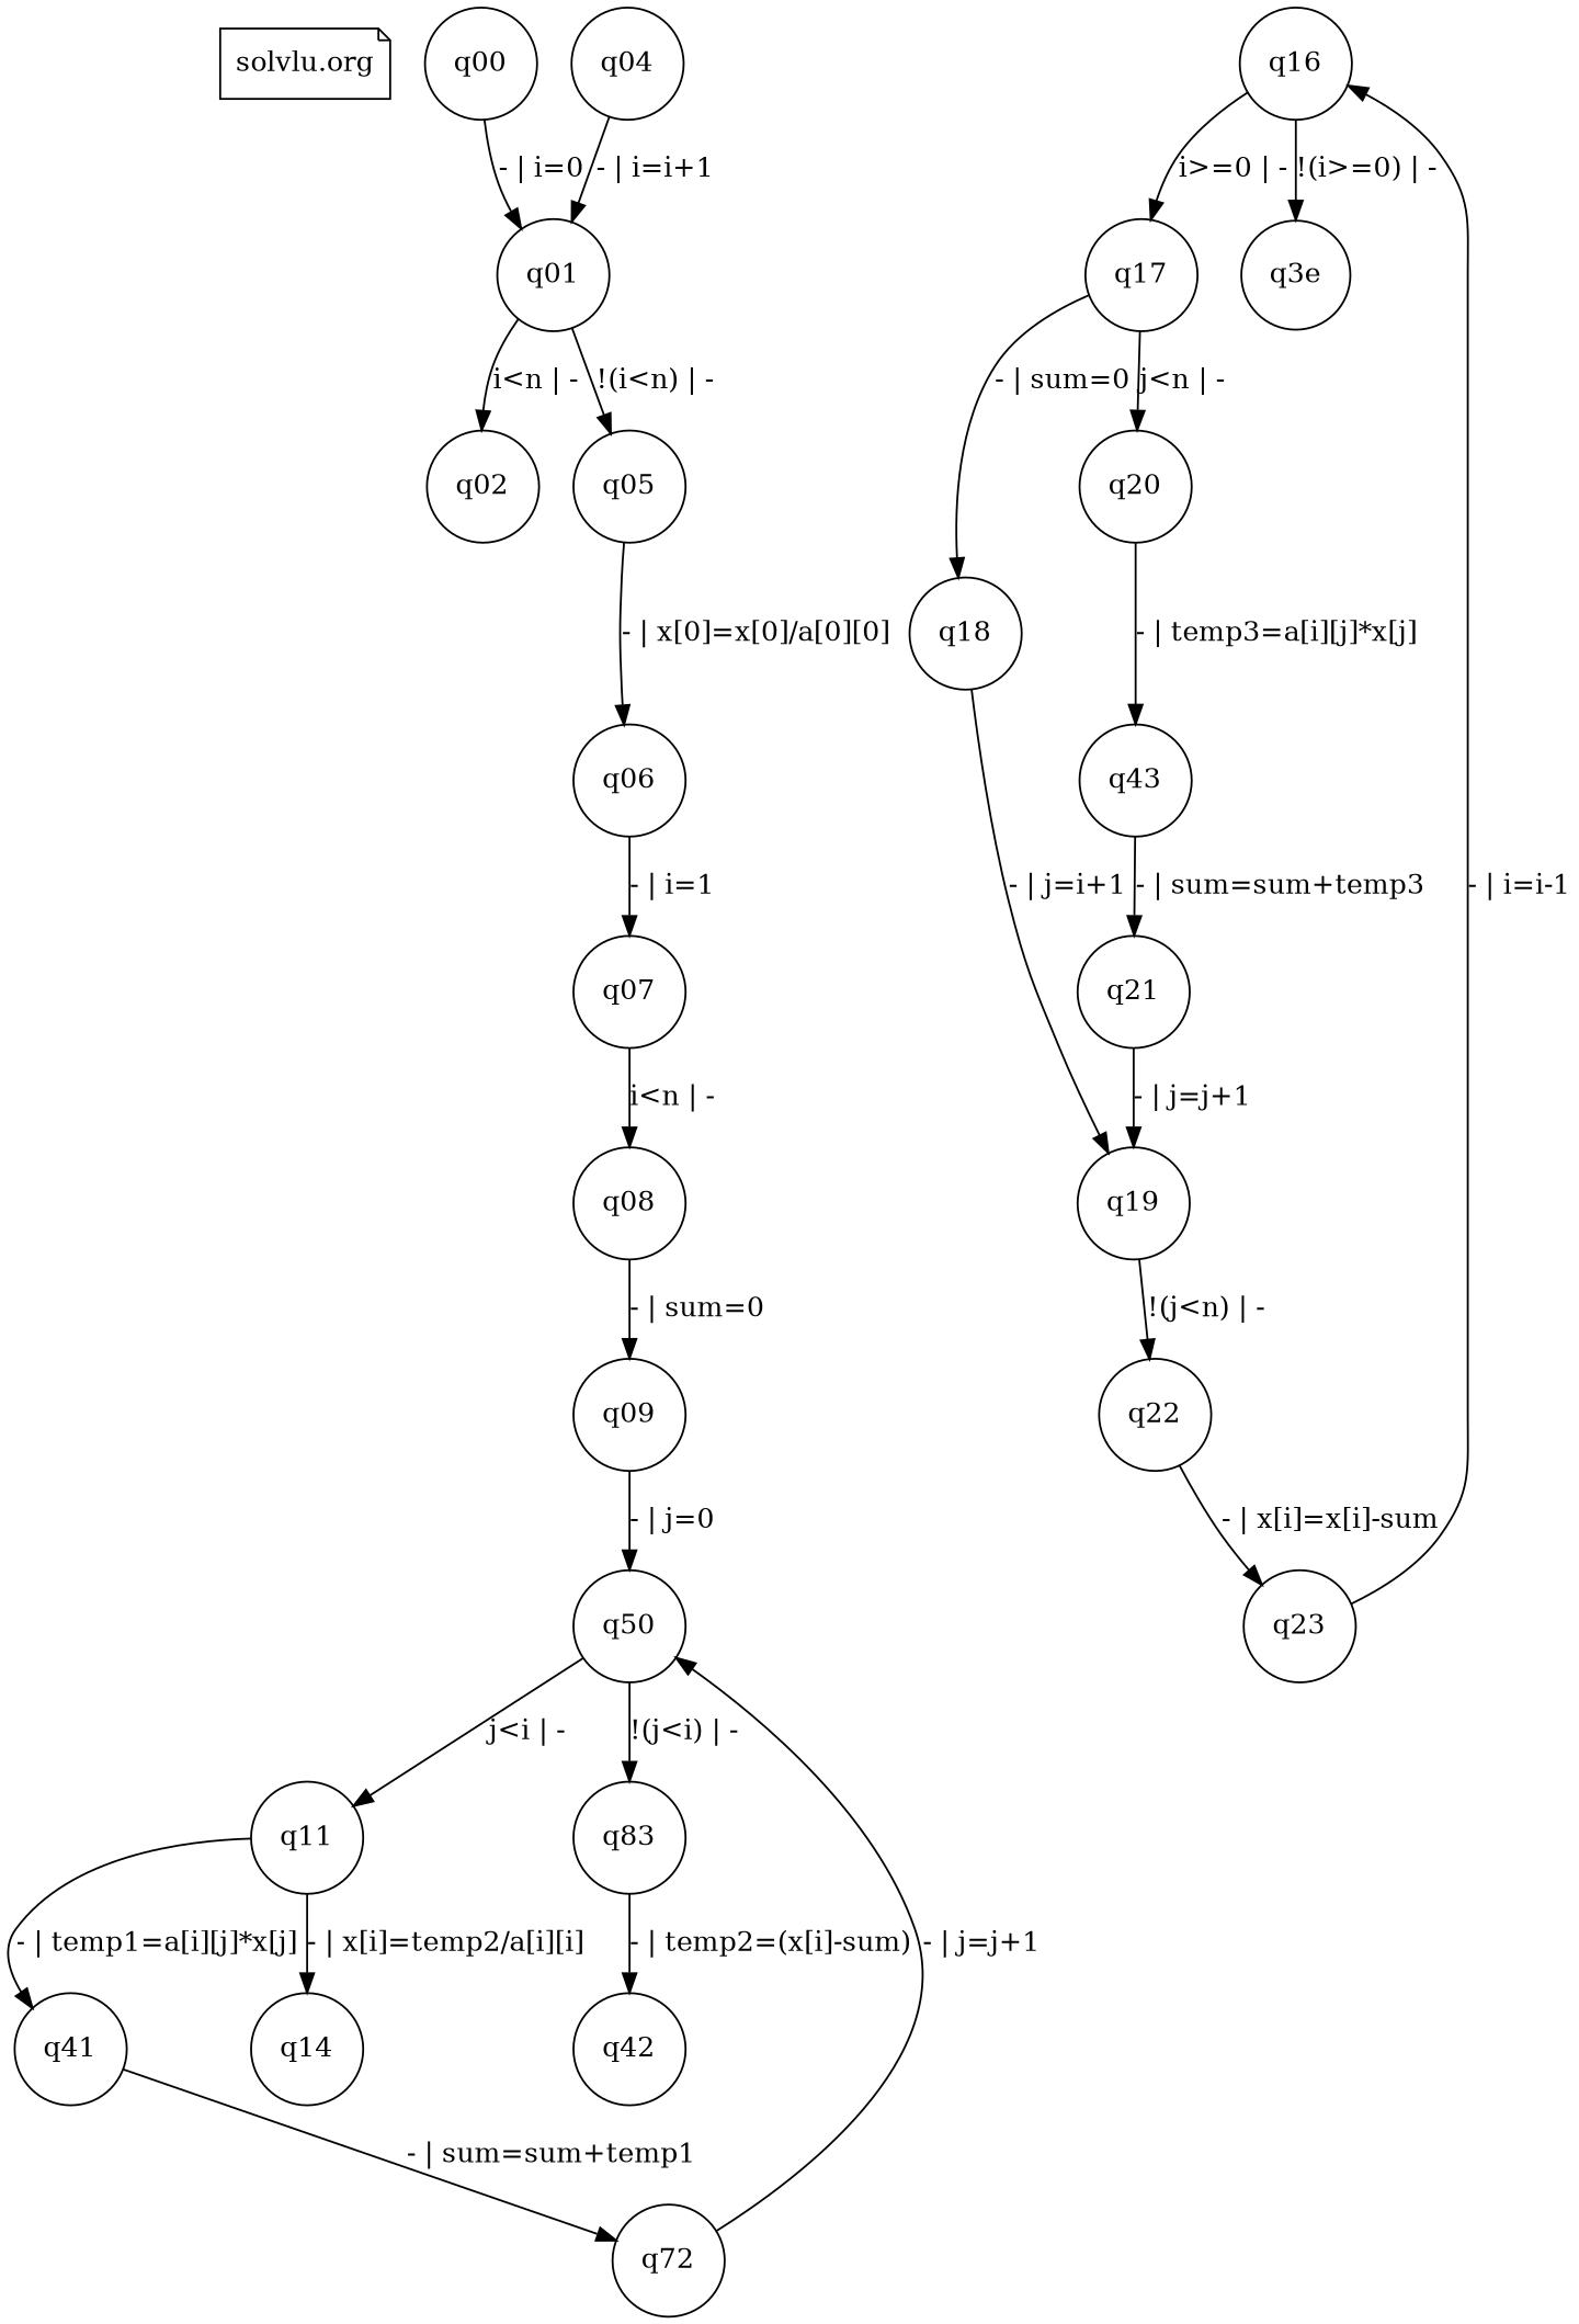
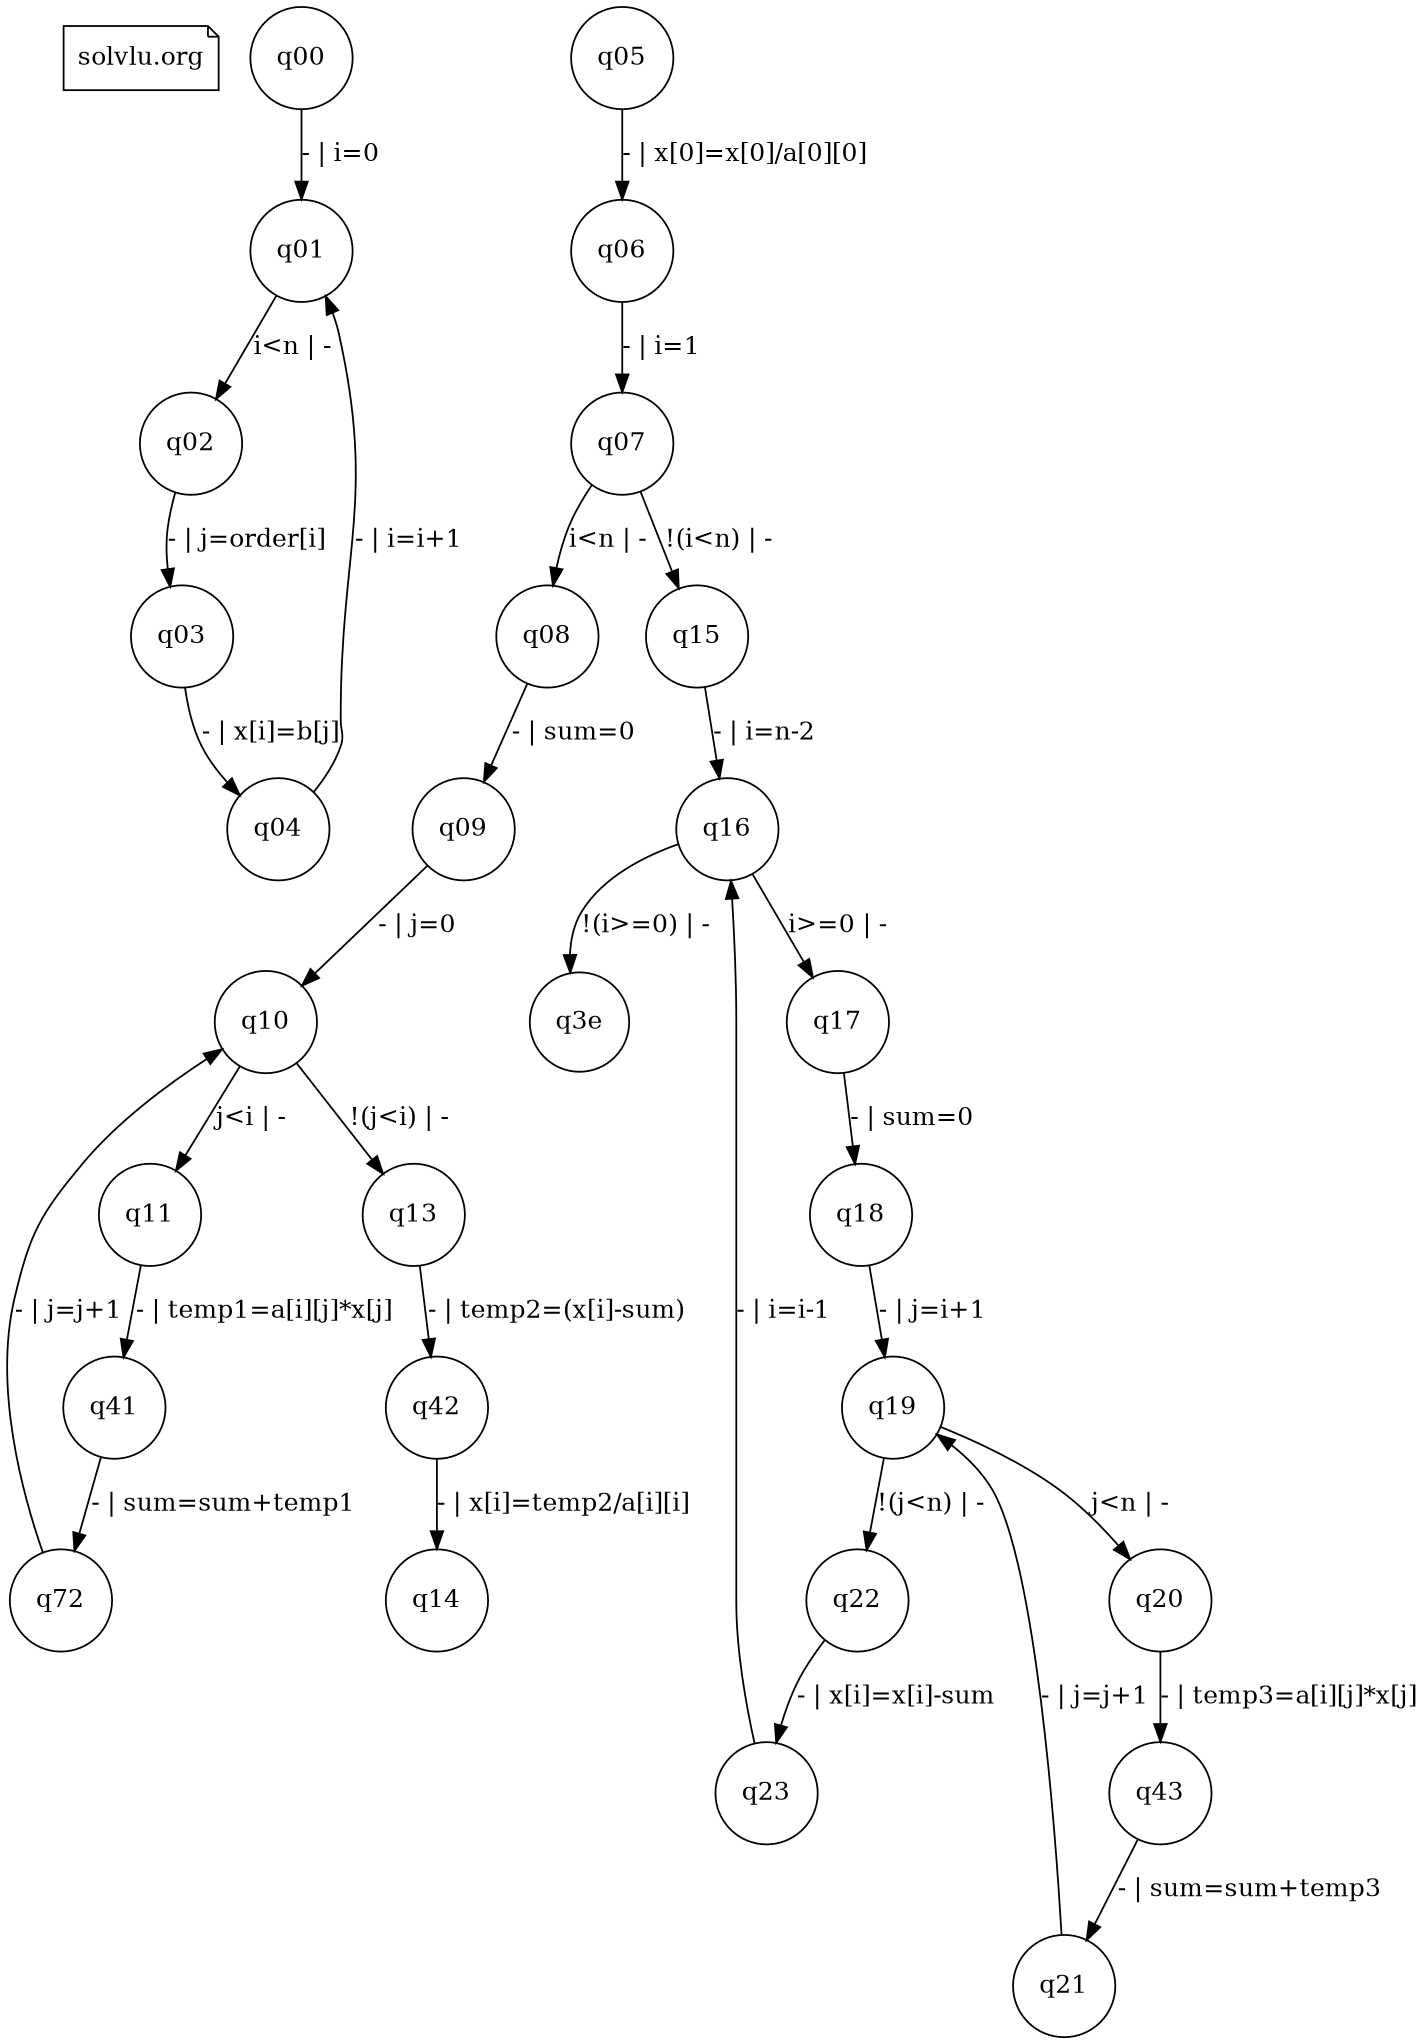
  digraph {
    node [shape=circle]
    "solvlu.org" [shape=note]
    q00
    q01
    q02
    q05
+   q03
    q06
    q04
    q07
    q08
+   q15
    q09
    q16
-   q10 [label=q50]
+   q10
    q17
    n16 [label=q3e]
    q11
-   q13 [label=q83]
+   q13
    q41
    q42
    n21 [label=q72]
    q14
    q18
    q19
    q20
    q22
    q43
    q23
    q21
    q00 -> q01 [label="- | i=0"]
    q01 -> q02 [label="i<n | -"]
-   q01 -> q05 [label="!(i<n) | -"]
+   q02 -> q03 [label="- | j=order[i]"]
    q05 -> q06 [label="- | x[0]=x[0]/a[0][0]"]
+   q03 -> q04 [label="- | x[i]=b[j]"]
    q06 -> q07 [label="- | i=1"]
    q04 -> q01 [label="- | i=i+1"]
    q07 -> q08 [label="i<n | -"]
+   q07 -> q15 [label="!(i<n) | -"]
    q08 -> q09 [label="- | sum=0"]
+   q15 -> q16 [label="- | i=n-2"]
    q09 -> q10 [label="- | j=0"]
    q16 -> q17 [label="i>=0 | -"]
    q16 -> n16 [label="!(i>=0) | -"]
    q10 -> q11 [label="j<i | -"]
    q10 -> q13 [label="!(j<i) | -"]
    q17 -> q18 [label="- | sum=0"]
    q11 -> q41 [label="- | temp1=a[i][j]*x[j]"]
    q13 -> q42 [label="- | temp2=(x[i]-sum)"]
    q41 -> n21 [label="- | sum=sum+temp1"]
-   q11 -> q14 [label="- | x[i]=temp2/a[i][i]"]
+   q42 -> q14 [label="- | x[i]=temp2/a[i][i]"]
    n21 -> q10 [label="- | j=j+1"]
    q18 -> q19 [label="- | j=i+1"]
-   q17 -> q20 [label="j<n | -"]
+   q19 -> q20 [label="j<n | -"]
    q19 -> q22 [label="!(j<n) | -"]
    q20 -> q43 [label="- | temp3=a[i][j]*x[j]"]
    q22 -> q23 [label="- | x[i]=x[i]-sum"]
    q43 -> q21 [label="- | sum=sum+temp3"]
    q23 -> q16 [label="- | i=i-1"]
    q21 -> q19 [label="- | j=j+1"]
  }
